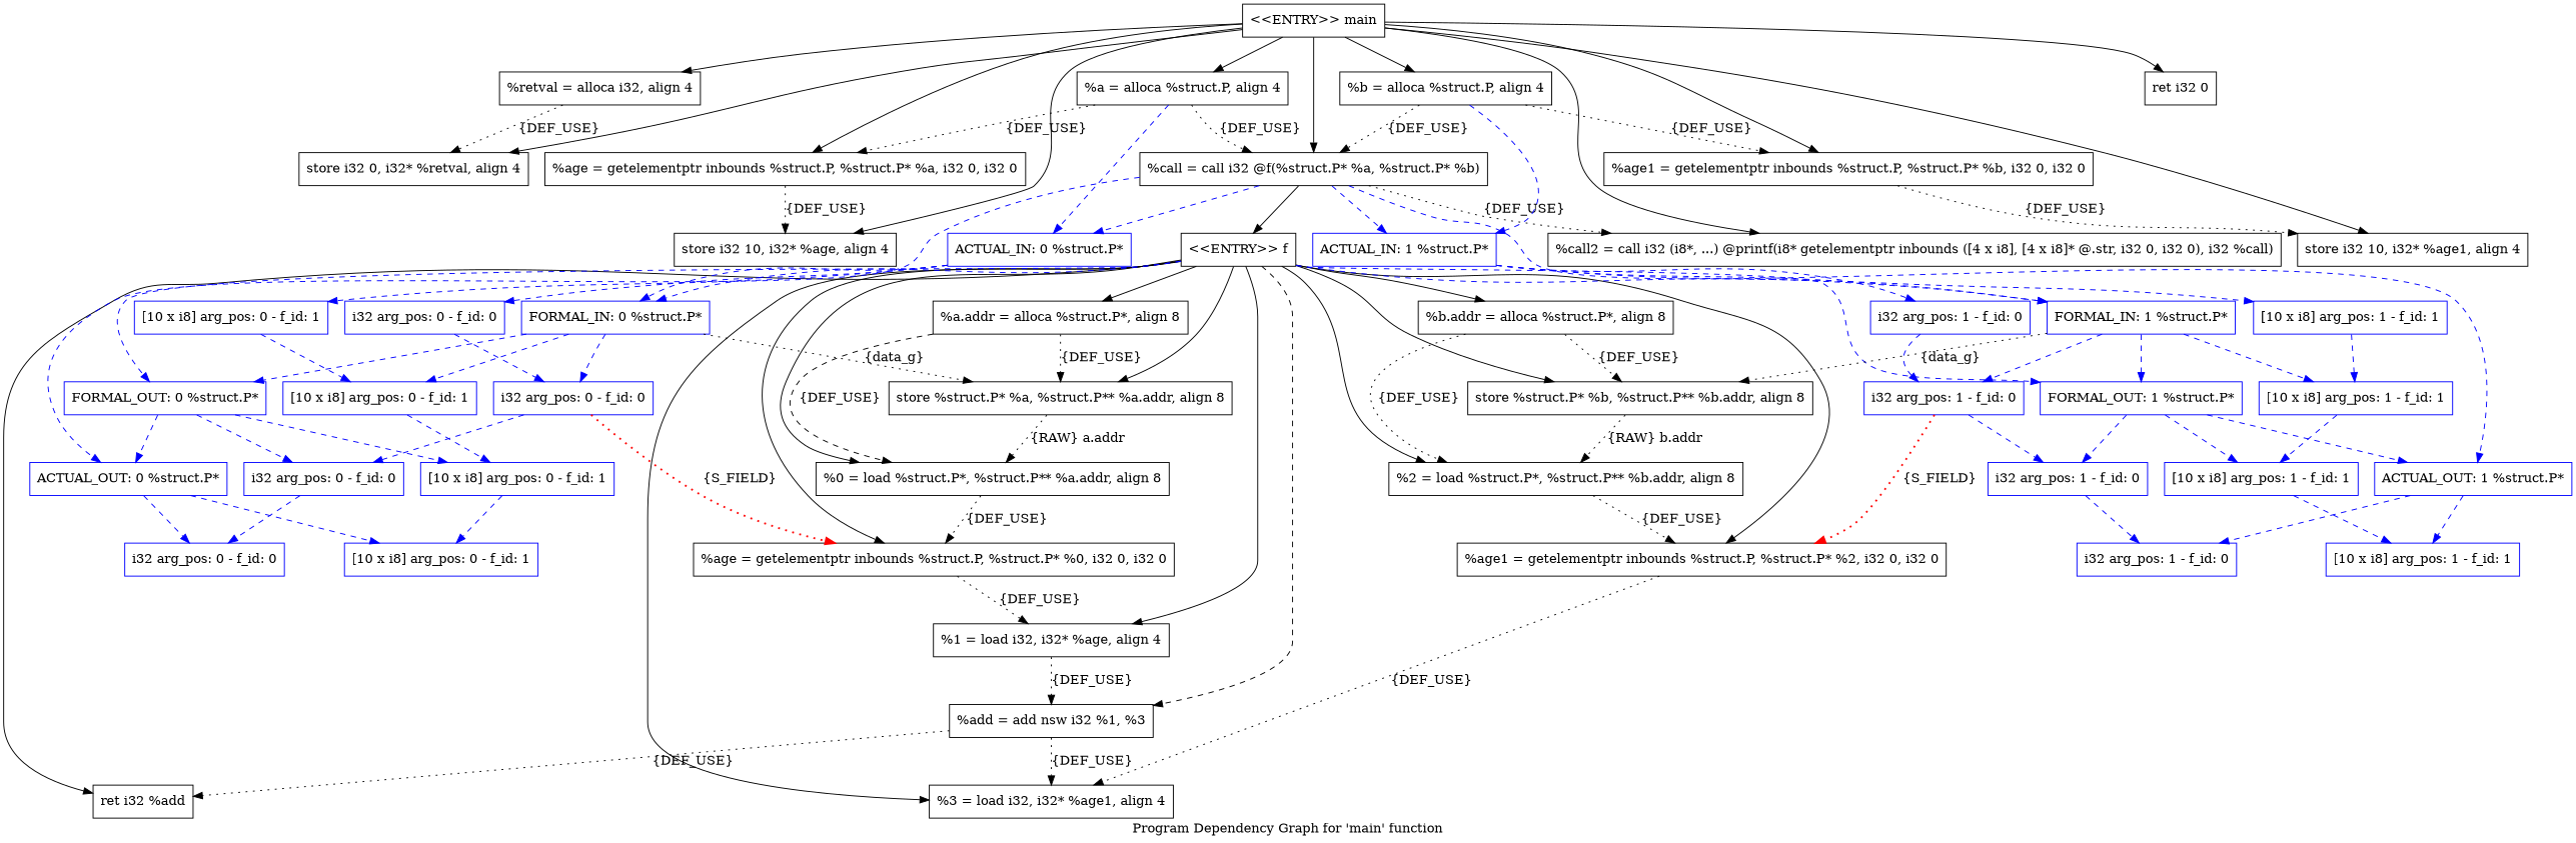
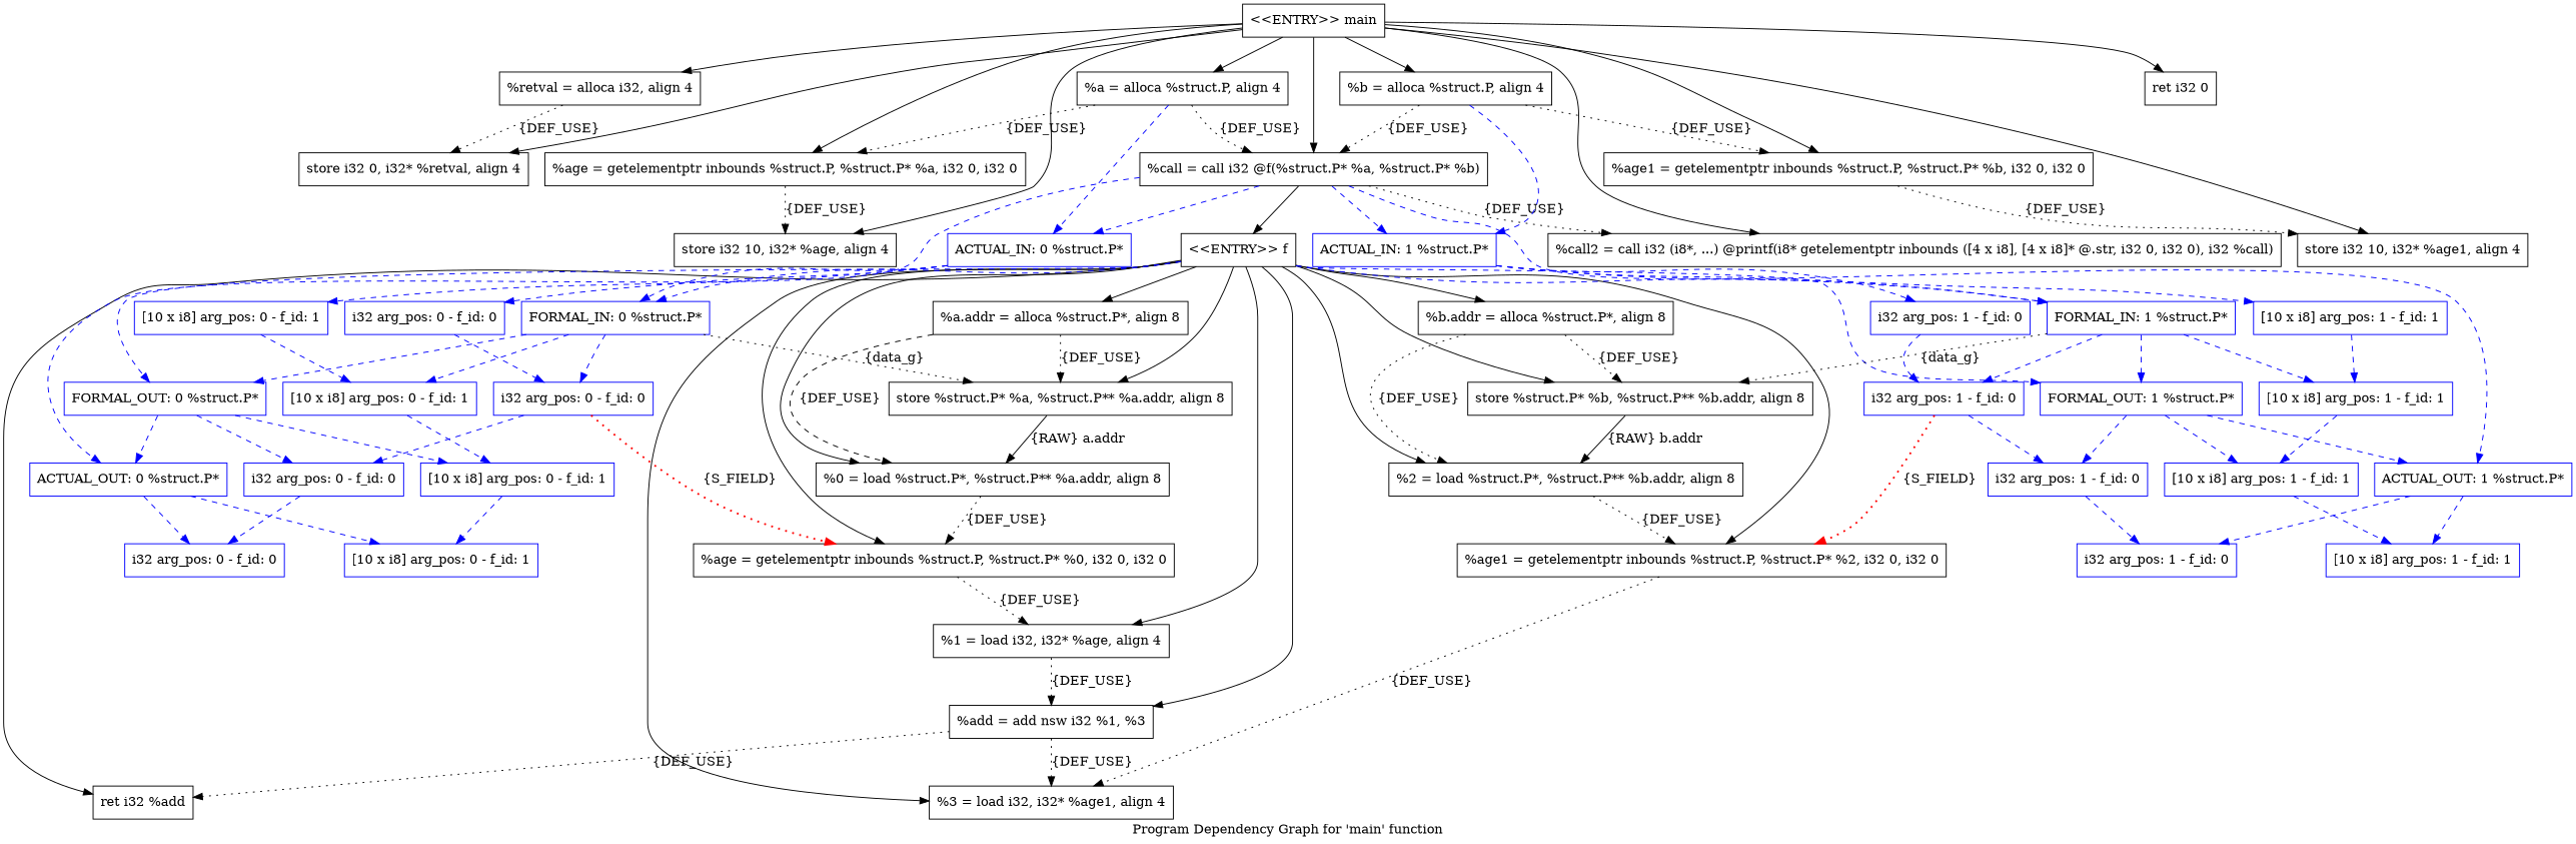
  digraph {
    label="Program Dependency Graph for 'main' function"
    splines=true
    node [shape=record]
    edge [style=dashed]
    n1 [label="{  %a.addr = alloca %struct.P*, align 8}"]
    n2 [label="{  store %struct.P* %a, %struct.P** %a.addr, align 8}"]
    n3 [label="{  %0 = load %struct.P*, %struct.P** %a.addr, align 8}"]
    n4 [label="{  %age = getelementptr inbounds %struct.P, %struct.P* %0, i32 0, i32 0}"]
    n5 [label="{  %1 = load i32, i32* %age, align 4}"]
    n6 [label="{  %add = add nsw i32 %1, %3}"]
    n7 [label="{  %b.addr = alloca %struct.P*, align 8}"]
    n8 [label="{  store %struct.P* %b, %struct.P** %b.addr, align 8}"]
    n9 [label="{  %2 = load %struct.P*, %struct.P** %b.addr, align 8}"]
    n10 [label="{  %age1 = getelementptr inbounds %struct.P, %struct.P* %2, i32 0, i32 0}"]
    n11 [label="{  %3 = load i32, i32* %age1, align 4}"]
    n12 [label="{  ret i32 %add}"]
    n13 [label="{\<\<ENTRY\>\> f}"]
    n14 [color=blue label="{FORMAL_IN: 0 %struct.P*}"]
    n15 [color=blue label="{FORMAL_OUT: 0 %struct.P*}"]
    n16 [color=blue label="{FORMAL_IN: 1 %struct.P*}"]
    n17 [color=blue label="{FORMAL_OUT: 1 %struct.P*}"]
    n18 [color=blue label="{i32 arg_pos: 0 - f_id: 0}"]
    n19 [color=blue label="{[10 x i8] arg_pos: 0 - f_id: 1}"]
    n20 [color=blue label="{ACTUAL_OUT: 0 %struct.P*}"]
    n21 [color=blue label="{i32 arg_pos: 0 - f_id: 0}"]
    n22 [color=blue label="{[10 x i8] arg_pos: 0 - f_id: 1}"]
    n23 [color=blue label="{i32 arg_pos: 1 - f_id: 0}"]
    n24 [color=blue label="{[10 x i8] arg_pos: 1 - f_id: 1}"]
    n25 [color=blue label="{ACTUAL_OUT: 1 %struct.P*}"]
    n26 [color=blue label="{i32 arg_pos: 1 - f_id: 0}"]
    n27 [color=blue label="{[10 x i8] arg_pos: 1 - f_id: 1}"]
    n28 [color=blue label="{i32 arg_pos: 0 - f_id: 0}"]
    n29 [color=blue label="{[10 x i8] arg_pos: 0 - f_id: 1}"]
    n30 [color=blue label="{i32 arg_pos: 1 - f_id: 0}"]
    n31 [color=blue label="{[10 x i8] arg_pos: 1 - f_id: 1}"]
    n32 [label="{  %retval = alloca i32, align 4}"]
    n33 [label="{  store i32 0, i32* %retval, align 4}"]
    n34 [label="{  %a = alloca %struct.P, align 4}"]
    n35 [label="{  %age = getelementptr inbounds %struct.P, %struct.P* %a, i32 0, i32 0}"]
    n36 [label="{  %call = call i32 @f(%struct.P* %a, %struct.P* %b)}"]
    n37 [color=blue label="{ACTUAL_IN: 0 %struct.P*}"]
    n38 [label="{  store i32 10, i32* %age, align 4}"]
    n39 [label="{  %call2 = call i32 (i8*, ...) @printf(i8* getelementptr inbounds ([4 x i8], [4 x i8]* @.str, i32 0, i32 0), i32 %call)}"]
    n40 [color=blue label="{ACTUAL_IN: 1 %struct.P*}"]
    n41 [color=blue label="{i32 arg_pos: 0 - f_id: 0}"]
    n42 [color=blue label="{[10 x i8] arg_pos: 0 - f_id: 1}"]
    n43 [color=blue label="{i32 arg_pos: 1 - f_id: 0}"]
    n44 [color=blue label="{[10 x i8] arg_pos: 1 - f_id: 1}"]
    n45 [label="{  %b = alloca %struct.P, align 4}"]
    n46 [label="{  %age1 = getelementptr inbounds %struct.P, %struct.P* %b, i32 0, i32 0}"]
    n47 [label="{  store i32 10, i32* %age1, align 4}"]
    n48 [label="{\<\<ENTRY\>\> main}"]
    n49 [label="{  ret i32 0}"]
    n1 -> n2 [label="{DEF_USE}" style=dotted]
    n1 -> n3 [label="{DEF_USE}"]
-   n2 -> n3 [label="{RAW} a.addr" style=dotted]
+   n2 -> n3 [label="{RAW} a.addr" style=solid]
    n3 -> n4 [label="{DEF_USE}" style=dotted]
    n4 -> n5 [label="{DEF_USE}" style=dotted]
    n5 -> n6 [label="{DEF_USE}" style=dotted]
    n6 -> n11 [label="{DEF_USE}" style=dotted]
    n6 -> n12 [label="{DEF_USE}" style=dotted]
    n7 -> n8 [label="{DEF_USE}" style=dotted]
    n7 -> n9 [label="{DEF_USE}" style=dotted]
-   n8 -> n9 [label="{RAW} b.addr" style=dotted]
+   n8 -> n9 [label="{RAW} b.addr" style=solid]
    n9 -> n10 [label="{DEF_USE}" style=dotted]
    n10 -> n11 [label="{DEF_USE}" style=dotted]
    n13 -> n1 [style=""]
    n13 -> n2 [style=""]
    n13 -> n3 [style=""]
    n13 -> n4 [style=""]
    n13 -> n5 [style=""]
-   n13 -> n6
+   n13 -> n6 [style=""]
    n13 -> n7 [style=""]
    n13 -> n8 [style=""]
    n13 -> n9 [style=""]
    n13 -> n10 [style=""]
    n13 -> n11 [style=""]
    n13 -> n12 [style=""]
    n13 -> n14 [color=blue]
    n13 -> n15 [color=blue]
    n13 -> n16 [color=blue]
    n13 -> n17 [color=blue]
    n14 -> n2 [label="{data_g}" style=dotted]
    n14 -> n15 [color=blue]
    n14 -> n18 [color=blue]
    n14 -> n19 [color=blue]
    n15 -> n20 [color=blue]
    n15 -> n21 [color=blue]
    n15 -> n22 [color=blue]
    n16 -> n8 [label="{data_g}" style=dotted]
    n16 -> n17 [color=blue]
    n16 -> n23 [color=blue]
    n16 -> n24 [color=blue]
    n17 -> n25 [color=blue]
    n17 -> n26 [color=blue]
    n17 -> n27 [color=blue]
    n18 -> n4 [color=red label="{S_FIELD}" penwidth=2.0 style=dotted]
    n18 -> n21 [color=blue]
    n19 -> n22 [color=blue]
    n20 -> n28 [color=blue]
    n20 -> n29 [color=blue]
    n21 -> n28 [color=blue]
    n22 -> n29 [color=blue]
    n23 -> n10 [color=red label="{S_FIELD}" penwidth=2.0 style=dotted]
    n23 -> n26 [color=blue]
    n24 -> n27 [color=blue]
    n25 -> n30 [color=blue]
    n25 -> n31 [color=blue]
    n26 -> n30 [color=blue]
    n27 -> n31 [color=blue]
    n32 -> n33 [label="{DEF_USE}" style=dotted]
    n34 -> n35 [label="{DEF_USE}" style=dotted]
    n34 -> n36 [label="{DEF_USE}" style=dotted]
    n34 -> n37 [color=blue]
    n35 -> n38 [label="{DEF_USE}" style=dotted]
    n36 -> n13 [style=""]
    n36 -> n20 [color=blue]
    n36 -> n25 [color=blue]
    n36 -> n37 [color=blue]
    n36 -> n39 [label="{DEF_USE}" style=dotted]
    n36 -> n40 [color=blue]
    n37 -> n14 [color=blue]
    n37 -> n41 [color=blue]
    n37 -> n42 [color=blue]
    n40 -> n16 [color=blue]
    n40 -> n43 [color=blue]
    n40 -> n44 [color=blue]
    n41 -> n18 [color=blue]
    n42 -> n19 [color=blue]
    n43 -> n23 [color=blue]
    n44 -> n24 [color=blue]
    n45 -> n36 [label="{DEF_USE}" style=dotted]
    n45 -> n40 [color=blue]
    n45 -> n46 [label="{DEF_USE}" style=dotted]
    n46 -> n47 [label="{DEF_USE}" style=dotted]
    n48 -> n32 [style=""]
    n48 -> n33 [style=""]
    n48 -> n34 [style=""]
    n48 -> n35 [style=""]
    n48 -> n36 [style=""]
    n48 -> n38 [style=""]
    n48 -> n39 [style=""]
    n48 -> n45 [style=""]
    n48 -> n46 [style=""]
    n48 -> n47 [style=""]
    n48 -> n49 [style=""]
  }
